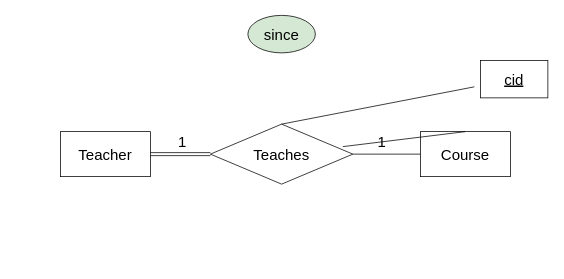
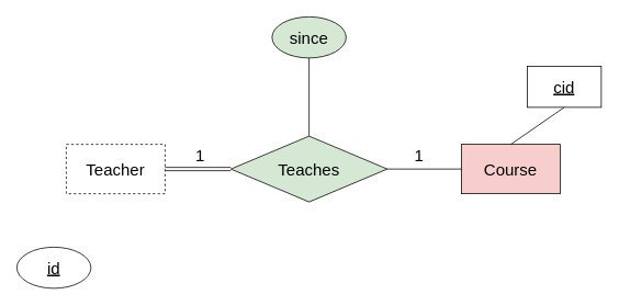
  <mxCell id="0" />
  <mxCell id="1" parent="0" />
- <mxCell id="2" value="Teacher" style="rounded=0;whiteSpace=wrap;html=1;hachureGap=4;pointerEvents=0;fontSize=20;" parent="1" vertex="1"><mxGeometry x="80" y="175" width="120" height="60" as="geometry" /></mxCell>
- <mxCell id="3" value="Teaches" style="rhombus;whiteSpace=wrap;html=1;hachureGap=4;pointerEvents=0;fontSize=20;" parent="1" vertex="1"><mxGeometry x="280" y="165" width="190" height="80" as="geometry" /></mxCell>
+ <mxCell id="2" value="Teacher" style="rounded=0;whiteSpace=wrap;html=1;hachureGap=4;pointerEvents=0;fontSize=20;dashed=1;" parent="1" vertex="1"><mxGeometry x="80" y="175" width="120" height="60" as="geometry" /></mxCell>
+ <mxCell id="3" value="Teaches" style="rhombus;whiteSpace=wrap;html=1;hachureGap=4;pointerEvents=0;fontSize=20;fillColor=#d5e8d4;" parent="1" vertex="1"><mxGeometry x="280" y="165" width="190" height="80" as="geometry" /></mxCell>
+ <mxCell id="4" value="id" style="ellipse;whiteSpace=wrap;html=1;hachureGap=4;pointerEvents=0;fontSize=20;fontStyle=4" parent="1" vertex="1"><mxGeometry x="20" y="300" width="90" height="50" as="geometry" /></mxCell>
  <mxCell id="5" value="" style="endArrow=none;html=1;fontSize=20;startSize=14;endSize=14;sourcePerimeterSpacing=8;targetPerimeterSpacing=8;exitX=1;exitY=0.5;exitDx=0;exitDy=0;entryX=0;entryY=0.5;entryDx=0;entryDy=0;shape=link;" parent="1" source="2" target="3" edge="1"><mxGeometry width="50" height="50" relative="1" as="geometry"><mxPoint x="460" y="290" as="sourcePoint" /><mxPoint x="510" y="240" as="targetPoint" /></mxGeometry></mxCell>
- <mxCell id="6" value="Course" style="rounded=0;whiteSpace=wrap;html=1;hachureGap=4;pointerEvents=0;fontSize=20;" parent="1" vertex="1"><mxGeometry x="560" y="175" width="120" height="60" as="geometry" /></mxCell>
+ <mxCell id="6" value="Course" style="rounded=0;whiteSpace=wrap;html=1;hachureGap=4;pointerEvents=0;fontSize=20;fillColor=#f8cecc;" parent="1" vertex="1"><mxGeometry x="560" y="175" width="120" height="60" as="geometry" /></mxCell>
  <mxCell id="7" value="" style="endArrow=none;html=1;fontSize=20;startSize=14;endSize=14;sourcePerimeterSpacing=8;targetPerimeterSpacing=8;entryX=0;entryY=0.5;entryDx=0;entryDy=0;" parent="1" target="6" edge="1"><mxGeometry width="50" height="50" relative="1" as="geometry"><mxPoint x="470" y="205" as="sourcePoint" /><mxPoint x="520" y="155" as="targetPoint" /></mxGeometry></mxCell>
  <mxCell id="8" value="cid" style="whiteSpace=wrap;html=1;hachureGap=4;pointerEvents=0;fontSize=20;fontStyle=4;rounded=0;" parent="1" vertex="1"><mxGeometry x="640" y="80" width="90" height="50" as="geometry" /></mxCell>
- <mxCell id="9" value="" style="endArrow=none;html=1;fontSize=20;startSize=14;endSize=14;sourcePerimeterSpacing=8;targetPerimeterSpacing=8;exitX=0.5;exitY=0;exitDx=0;exitDy=0;" parent="1" source="6" target="3" edge="1"><mxGeometry width="50" height="50" relative="1" as="geometry"><mxPoint x="620" y="180" as="sourcePoint" /><mxPoint x="510" y="240" as="targetPoint" /></mxGeometry></mxCell>
+ <mxCell id="9" value="" style="endArrow=none;html=1;fontSize=20;startSize=14;endSize=14;sourcePerimeterSpacing=8;targetPerimeterSpacing=8;entryX=0.5;entryY=1;entryDx=0;entryDy=0;exitX=0.5;exitY=0;exitDx=0;exitDy=0;" parent="1" source="6" target="8" edge="1"><mxGeometry width="50" height="50" relative="1" as="geometry"><mxPoint x="620" y="180" as="sourcePoint" /><mxPoint x="510" y="240" as="targetPoint" /></mxGeometry></mxCell>
  <mxCell id="10" value="since" style="ellipse;whiteSpace=wrap;html=1;hachureGap=4;pointerEvents=0;fontSize=20;fillColor=#d5e8d4;" parent="1" vertex="1"><mxGeometry x="330" y="20" width="90" height="50" as="geometry" /></mxCell>
- <mxCell id="11" value="" style="endArrow=none;html=1;fontSize=20;startSize=14;endSize=14;sourcePerimeterSpacing=8;targetPerimeterSpacing=8;exitX=0.5;exitY=0;exitDx=0;exitDy=0;" parent="1" source="3" target="8" edge="1"><mxGeometry width="50" height="50" relative="1" as="geometry"><mxPoint x="369" y="150" as="sourcePoint" /><mxPoint x="419" y="100" as="targetPoint" /></mxGeometry></mxCell>
+ <mxCell id="11" value="" style="endArrow=none;html=1;fontSize=20;startSize=14;endSize=14;sourcePerimeterSpacing=8;targetPerimeterSpacing=8;exitX=0.5;exitY=0;exitDx=0;exitDy=0;entryX=0.5;entryY=1;entryDx=0;entryDy=0;" parent="1" source="3" target="10" edge="1"><mxGeometry width="50" height="50" relative="1" as="geometry"><mxPoint x="369" y="150" as="sourcePoint" /><mxPoint x="419" y="100" as="targetPoint" /></mxGeometry></mxCell>
  <mxCell id="12" value="1" style="text;html=1;strokeColor=none;fillColor=none;align=center;verticalAlign=middle;whiteSpace=wrap;rounded=0;hachureGap=4;pointerEvents=0;fontSize=20;" parent="1" vertex="1"><mxGeometry x="223" y="178" width="40" height="20" as="geometry" /></mxCell>
  <mxCell id="13" value="1" style="text;html=1;strokeColor=none;fillColor=none;align=center;verticalAlign=middle;whiteSpace=wrap;rounded=0;hachureGap=4;pointerEvents=0;fontSize=20;" parent="1" vertex="1"><mxGeometry x="489" y="178" width="40" height="20" as="geometry" /></mxCell>
